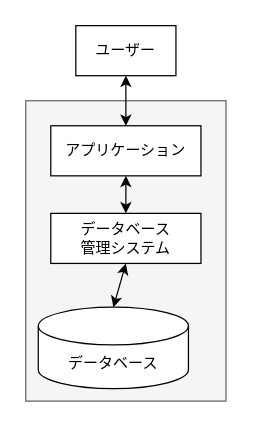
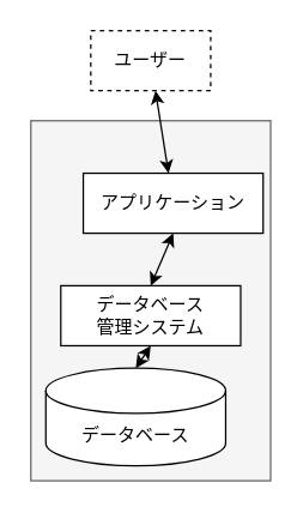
  <mxCell id="0" />
  <mxCell id="1" parent="0" />
- <mxCell id="2" value="ユーザー" style="rounded=0;whiteSpace=wrap;html=1;" parent="1" vertex="1"><mxGeometry x="60" y="20" width="80" height="40" as="geometry" /></mxCell>
+ <mxCell id="2" value="ユーザー" style="rounded=0;whiteSpace=wrap;html=1;dashed=1;" parent="1" vertex="1"><mxGeometry x="60" y="20" width="80" height="40" as="geometry" /></mxCell>
  <mxCell id="3" value="" style="rounded=0;whiteSpace=wrap;html=1;fillColor=#f5f5f5;fontColor=#333333;strokeColor=#666666;" parent="1" vertex="1"><mxGeometry x="20" y="80" width="160" height="240" as="geometry" /></mxCell>
- <mxCell id="4" value="アプリケーション" style="rounded=0;whiteSpace=wrap;html=1;" parent="1" vertex="1"><mxGeometry x="40" y="100" width="120" height="40" as="geometry" /></mxCell>
- <mxCell id="5" value="データベース&lt;div&gt;管理システム&lt;/div&gt;" style="rounded=0;whiteSpace=wrap;html=1;" parent="1" vertex="1"><mxGeometry x="40" y="170" width="120" height="40" as="geometry" /></mxCell>
+ <mxCell id="4" value="アプリケーション" style="rounded=0;whiteSpace=wrap;html=1;" parent="1" vertex="1"><mxGeometry x="55" y="115" width="120" height="40" as="geometry" /></mxCell>
+ <mxCell id="5" value="データベース&lt;div&gt;管理システム&lt;/div&gt;" style="rounded=0;whiteSpace=wrap;html=1;" parent="1" vertex="1"><mxGeometry x="40" y="190" width="120" height="40" as="geometry" /></mxCell>
  <mxCell id="6" value="データベース" style="shape=cylinder3;whiteSpace=wrap;html=1;boundedLbl=1;backgroundOutline=1;size=15;" parent="1" vertex="1"><mxGeometry x="30" y="245" width="120" height="65" as="geometry" /></mxCell>
  <mxCell id="7" value="" style="endArrow=classic;startArrow=classic;html=1;rounded=0;" parent="1" source="4" target="2" edge="1"><mxGeometry width="50" height="50" relative="1" as="geometry"><mxPoint x="160" y="340" as="sourcePoint" /><mxPoint x="210" y="290" as="targetPoint" /></mxGeometry></mxCell>
  <mxCell id="8" value="" style="endArrow=classic;startArrow=classic;html=1;rounded=0;entryX=0.5;entryY=1;entryDx=0;entryDy=0;exitX=0.5;exitY=0;exitDx=0;exitDy=0;" parent="1" source="5" target="4" edge="1"><mxGeometry width="50" height="50" relative="1" as="geometry"><mxPoint x="160" y="340" as="sourcePoint" /><mxPoint x="210" y="290" as="targetPoint" /></mxGeometry></mxCell>
  <mxCell id="9" value="" style="endArrow=classic;startArrow=classic;html=1;rounded=0;entryX=0.5;entryY=1;entryDx=0;entryDy=0;exitX=0.5;exitY=0;exitDx=0;exitDy=0;exitPerimeter=0;" parent="1" source="6" target="5" edge="1"><mxGeometry width="50" height="50" relative="1" as="geometry"><mxPoint x="160" y="340" as="sourcePoint" /><mxPoint x="210" y="290" as="targetPoint" /></mxGeometry></mxCell>
